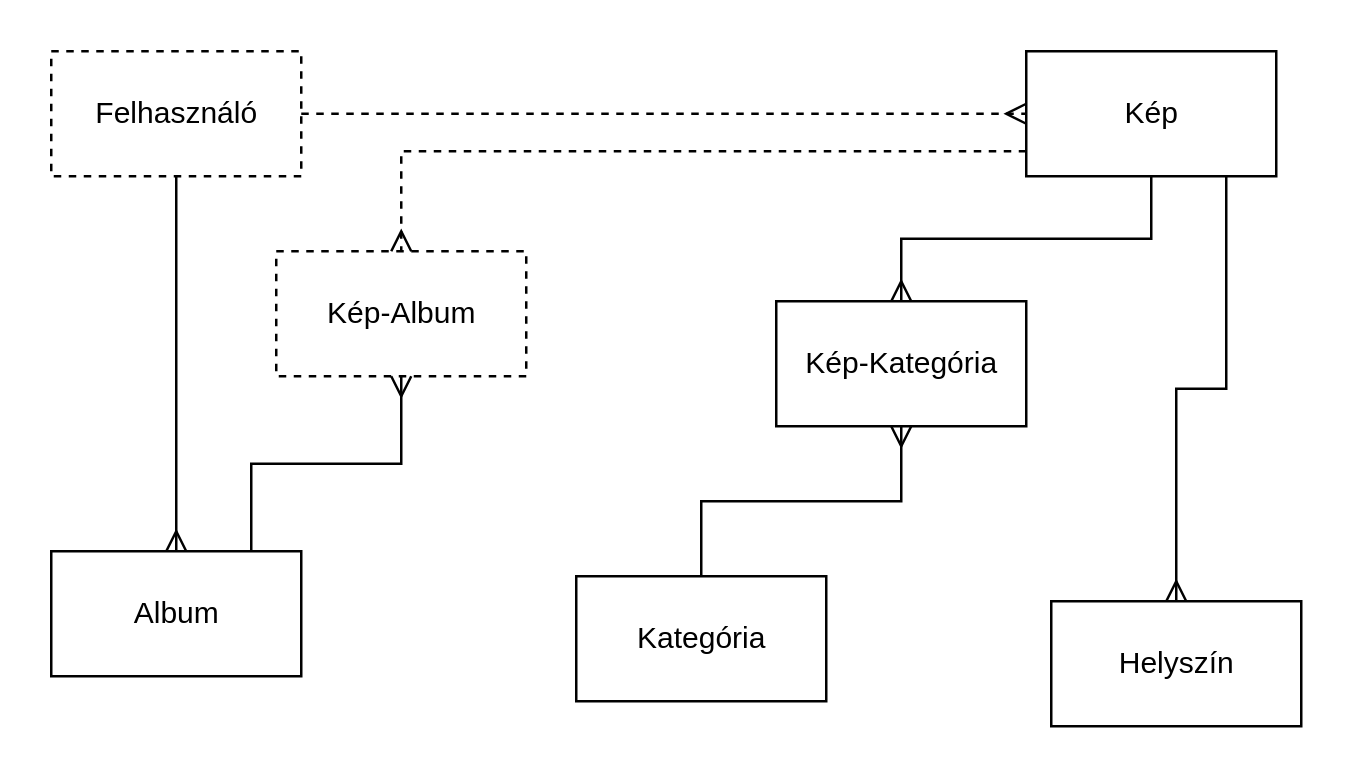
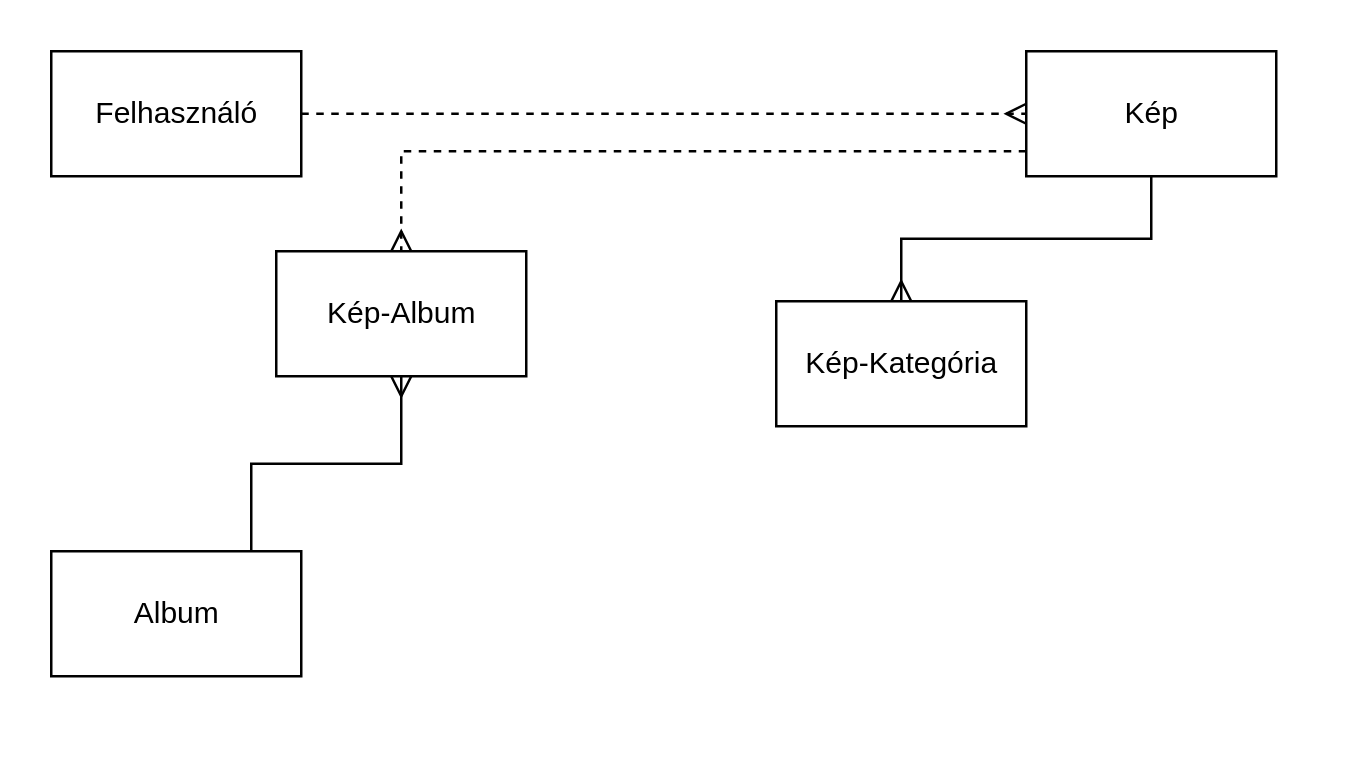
  <mxCell id="0" />
  <mxCell id="1" parent="0" />
- <mxCell id="2" value="Felhasználó" style="html=1;dashed=1;whitespace=wrap;" vertex="1" parent="1"><mxGeometry x="20" y="20" width="100" height="50" as="geometry" /></mxCell>
+ <mxCell id="2" value="Felhasználó" style="html=1;dashed=0;whitespace=wrap;" vertex="1" parent="1"><mxGeometry x="20" y="20" width="100" height="50" as="geometry" /></mxCell>
  <mxCell id="3" value="Kép" style="html=1;dashed=0;whitespace=wrap;" vertex="1" parent="1"><mxGeometry x="410" y="20" width="100" height="50" as="geometry" /></mxCell>
- <mxCell id="4" value="Helyszín" style="html=1;dashed=0;whitespace=wrap;" vertex="1" parent="1"><mxGeometry x="420" y="240" width="100" height="50" as="geometry" /></mxCell>
  <mxCell id="5" value="Album" style="html=1;dashed=0;whitespace=wrap;" vertex="1" parent="1"><mxGeometry x="20" y="220" width="100" height="50" as="geometry" /></mxCell>
- <mxCell id="6" value="Kategória" style="html=1;dashed=0;whitespace=wrap;" vertex="1" parent="1"><mxGeometry x="230" y="230" width="100" height="50" as="geometry" /></mxCell>
  <mxCell id="7" value="" style="edgeStyle=entityRelationEdgeStyle;fontSize=12;html=1;endArrow=ERmany;rounded=0;dashed=1;" edge="1" parent="1" source="2" target="3"><mxGeometry width="100" height="100" relative="1" as="geometry"><mxPoint x="210" y="360" as="sourcePoint" /><mxPoint x="310" y="260" as="targetPoint" /></mxGeometry></mxCell>
- <mxCell id="8" value="" style="fontSize=12;html=1;endArrow=ERmany;rounded=0;" edge="1" parent="1" source="2" target="5"><mxGeometry width="100" height="100" relative="1" as="geometry"><mxPoint x="140" y="150" as="sourcePoint" /><mxPoint x="150" y="420" as="targetPoint" /></mxGeometry></mxCell>
- <mxCell id="9" value="" style="fontSize=12;html=1;endArrow=ERmany;rounded=0;edgeStyle=orthogonalEdgeStyle;" edge="1" parent="1" source="3" target="4"><mxGeometry width="100" height="100" relative="1" as="geometry"><mxPoint x="370" y="210" as="sourcePoint" /><mxPoint x="470" y="110" as="targetPoint" /><Array as="points"><mxPoint x="490" y="155" /><mxPoint x="470" y="155" /></Array></mxGeometry></mxCell>
  <mxCell id="10" value="Kép-Kategória" style="html=1;dashed=0;whitespace=wrap;" vertex="1" parent="1"><mxGeometry x="310" y="120" width="100" height="50" as="geometry" /></mxCell>
  <mxCell id="11" value="" style="fontSize=12;html=1;endArrow=ERmany;rounded=0;edgeStyle=orthogonalEdgeStyle;" edge="1" parent="1" source="3" target="10"><mxGeometry width="100" height="100" relative="1" as="geometry"><mxPoint x="210" y="360" as="sourcePoint" /><mxPoint x="310" y="260" as="targetPoint" /></mxGeometry></mxCell>
- <mxCell id="12" value="" style="fontSize=12;html=1;endArrow=ERmany;rounded=0;edgeStyle=orthogonalEdgeStyle;" edge="1" parent="1" source="6" target="10"><mxGeometry width="100" height="100" relative="1" as="geometry"><mxPoint x="210" y="360" as="sourcePoint" /><mxPoint x="310" y="260" as="targetPoint" /></mxGeometry></mxCell>
- <mxCell id="13" value="Kép-Album" style="html=1;dashed=1;whitespace=wrap;" vertex="1" parent="1"><mxGeometry x="110" y="100" width="100" height="50" as="geometry" /></mxCell>
+ <mxCell id="13" value="Kép-Album" style="html=1;dashed=0;whitespace=wrap;" vertex="1" parent="1"><mxGeometry x="110" y="100" width="100" height="50" as="geometry" /></mxCell>
  <mxCell id="14" value="" style="edgeStyle=orthogonalEdgeStyle;fontSize=12;html=1;endArrow=ERmany;rounded=0;dashed=1;" edge="1" parent="1" source="3" target="13"><mxGeometry width="100" height="100" relative="1" as="geometry"><mxPoint x="210" y="360" as="sourcePoint" /><mxPoint x="310" y="260" as="targetPoint" /><Array as="points"><mxPoint x="160" y="60" /></Array></mxGeometry></mxCell>
  <mxCell id="15" value="" style="edgeStyle=orthogonalEdgeStyle;fontSize=12;html=1;endArrow=ERmany;rounded=0;" edge="1" parent="1" source="5" target="13"><mxGeometry width="100" height="100" relative="1" as="geometry"><mxPoint x="210" y="360" as="sourcePoint" /><mxPoint x="310" y="260" as="targetPoint" /><Array as="points"><mxPoint x="100" y="185" /><mxPoint x="160" y="185" /></Array></mxGeometry></mxCell>
